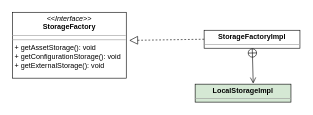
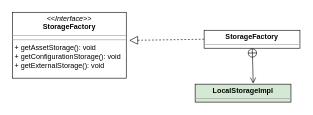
  <mxCell id="0" />
  <mxCell id="1" parent="0" />
  <mxCell id="2" value="&lt;p style=&quot;margin: 0px ; margin-top: 4px ; text-align: center&quot;&gt;&lt;i&gt;&amp;lt;&amp;lt;Interface&amp;gt;&amp;gt;&lt;/i&gt;&lt;br&gt;&lt;b&gt;StorageFactory&lt;/b&gt;&lt;br&gt;&lt;/p&gt;&lt;hr size=&quot;1&quot;&gt;&lt;hr size=&quot;1&quot;&gt;&lt;p style=&quot;margin: 0px ; margin-left: 4px&quot;&gt;+ getAssetStorage(): void&lt;br&gt;&lt;/p&gt;&lt;p style=&quot;margin: 0px ; margin-left: 4px&quot;&gt;+ getConfigurationStorage(): void&lt;/p&gt;&lt;p style=&quot;margin: 0px ; margin-left: 4px&quot;&gt;+ getExternalStorage(): void&lt;br&gt;&lt;/p&gt;" style="verticalAlign=top;align=left;overflow=fill;fontSize=12;fontFamily=Helvetica;html=1;" vertex="1" parent="1"><mxGeometry x="20" y="20" width="190" height="110" as="geometry" /></mxCell>
- <mxCell id="3" value="&lt;p style=&quot;margin: 0px ; margin-top: 4px ; text-align: center&quot;&gt;&lt;b&gt;StorageFactoryImpl&lt;/b&gt;&lt;br&gt;&lt;/p&gt;&lt;hr size=&quot;1&quot;&gt;&lt;p style=&quot;margin: 0px ; margin-left: 4px&quot;&gt;+ field: Type&lt;/p&gt;&lt;hr size=&quot;1&quot;&gt;&lt;p style=&quot;margin: 0px ; margin-left: 4px&quot;&gt;+ method(): Type&lt;/p&gt;" style="verticalAlign=top;align=left;overflow=fill;fontSize=12;fontFamily=Helvetica;html=1;" vertex="1" parent="1"><mxGeometry x="340" y="50" width="160" height="30" as="geometry" /></mxCell>
+ <mxCell id="3" value="&lt;p style=&quot;margin: 0px ; margin-top: 4px ; text-align: center&quot;&gt;&lt;b&gt;StorageFactory&lt;/b&gt;&lt;br&gt;&lt;/p&gt;&lt;hr size=&quot;1&quot;&gt;&lt;p style=&quot;margin: 0px ; margin-left: 4px&quot;&gt;+ field: Type&lt;/p&gt;&lt;hr size=&quot;1&quot;&gt;&lt;p style=&quot;margin: 0px ; margin-left: 4px&quot;&gt;+ method(): Type&lt;/p&gt;" style="verticalAlign=top;align=left;overflow=fill;fontSize=12;fontFamily=Helvetica;html=1;" vertex="1" parent="1"><mxGeometry x="340" y="50" width="160" height="30" as="geometry" /></mxCell>
  <mxCell id="4" value="" style="endArrow=block;dashed=1;endFill=0;endSize=12;html=1;exitX=0;exitY=0.5;exitDx=0;exitDy=0;entryX=1.026;entryY=0.427;entryDx=0;entryDy=0;entryPerimeter=0;" edge="1" parent="1" source="3" target="2"><mxGeometry width="160" relative="1" as="geometry"><mxPoint x="320" y="350" as="sourcePoint" /><mxPoint x="480" y="350" as="targetPoint" /></mxGeometry></mxCell>
  <mxCell id="5" value="" style="endArrow=open;startArrow=circlePlus;endFill=0;startFill=0;endSize=8;html=1;entryX=0.606;entryY=-0.033;entryDx=0;entryDy=0;entryPerimeter=0;" edge="1" parent="1" source="3" target="6"><mxGeometry width="160" relative="1" as="geometry"><mxPoint x="320" y="350" as="sourcePoint" /><mxPoint x="350" y="150" as="targetPoint" /></mxGeometry></mxCell>
  <mxCell id="6" value="&lt;p style=&quot;margin: 0px ; margin-top: 4px ; text-align: center&quot;&gt;&lt;b&gt;LocalStorageImpl&lt;/b&gt;&lt;br&gt;&lt;/p&gt;&lt;hr size=&quot;1&quot;&gt;&lt;p style=&quot;margin: 0px ; margin-left: 4px&quot;&gt;+ field: Type&lt;/p&gt;&lt;hr size=&quot;1&quot;&gt;&lt;p style=&quot;margin: 0px ; margin-left: 4px&quot;&gt;+ method(): Type&lt;/p&gt;" style="verticalAlign=top;align=left;overflow=fill;fontSize=12;fontFamily=Helvetica;html=1;fillColor=#d5e8d4;" vertex="1" parent="1"><mxGeometry x="325" y="140" width="160" height="30" as="geometry" /></mxCell>
